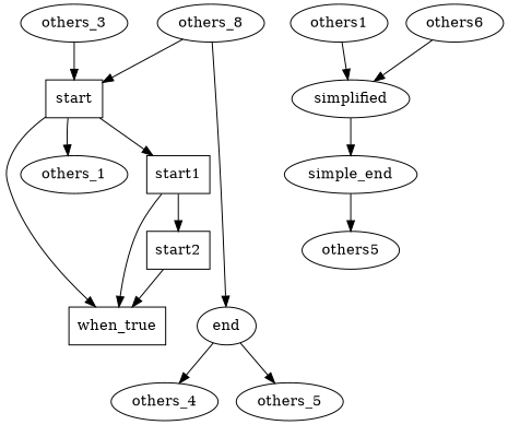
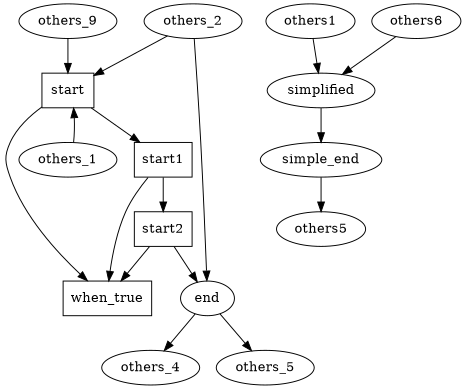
  digraph {
    start [shape=rectangle]
    start1 [shape=rectangle]
    when_true [shape=rectangle]
    others_1
    start2 [shape=rectangle]
-   others_2 [label=others_8]
+   others_2
    end
-   others_3
+   others_3 [label=others_9]
    others_4
    others_5
    others1
    simplified
    simple_end
    others5
    n15 [label=others6]
    start -> start1
    start -> when_true
    start1 -> when_true
    start1 -> start2
-   start -> others_1
+   others_1 -> start
    start2 -> when_true
+   start2 -> end
    others_2 -> start
    others_2 -> end
    end -> others_4
    end -> others_5
    others_3 -> start
    others1 -> simplified
    simplified -> simple_end
    simple_end -> others5
    n15 -> simplified
  }
